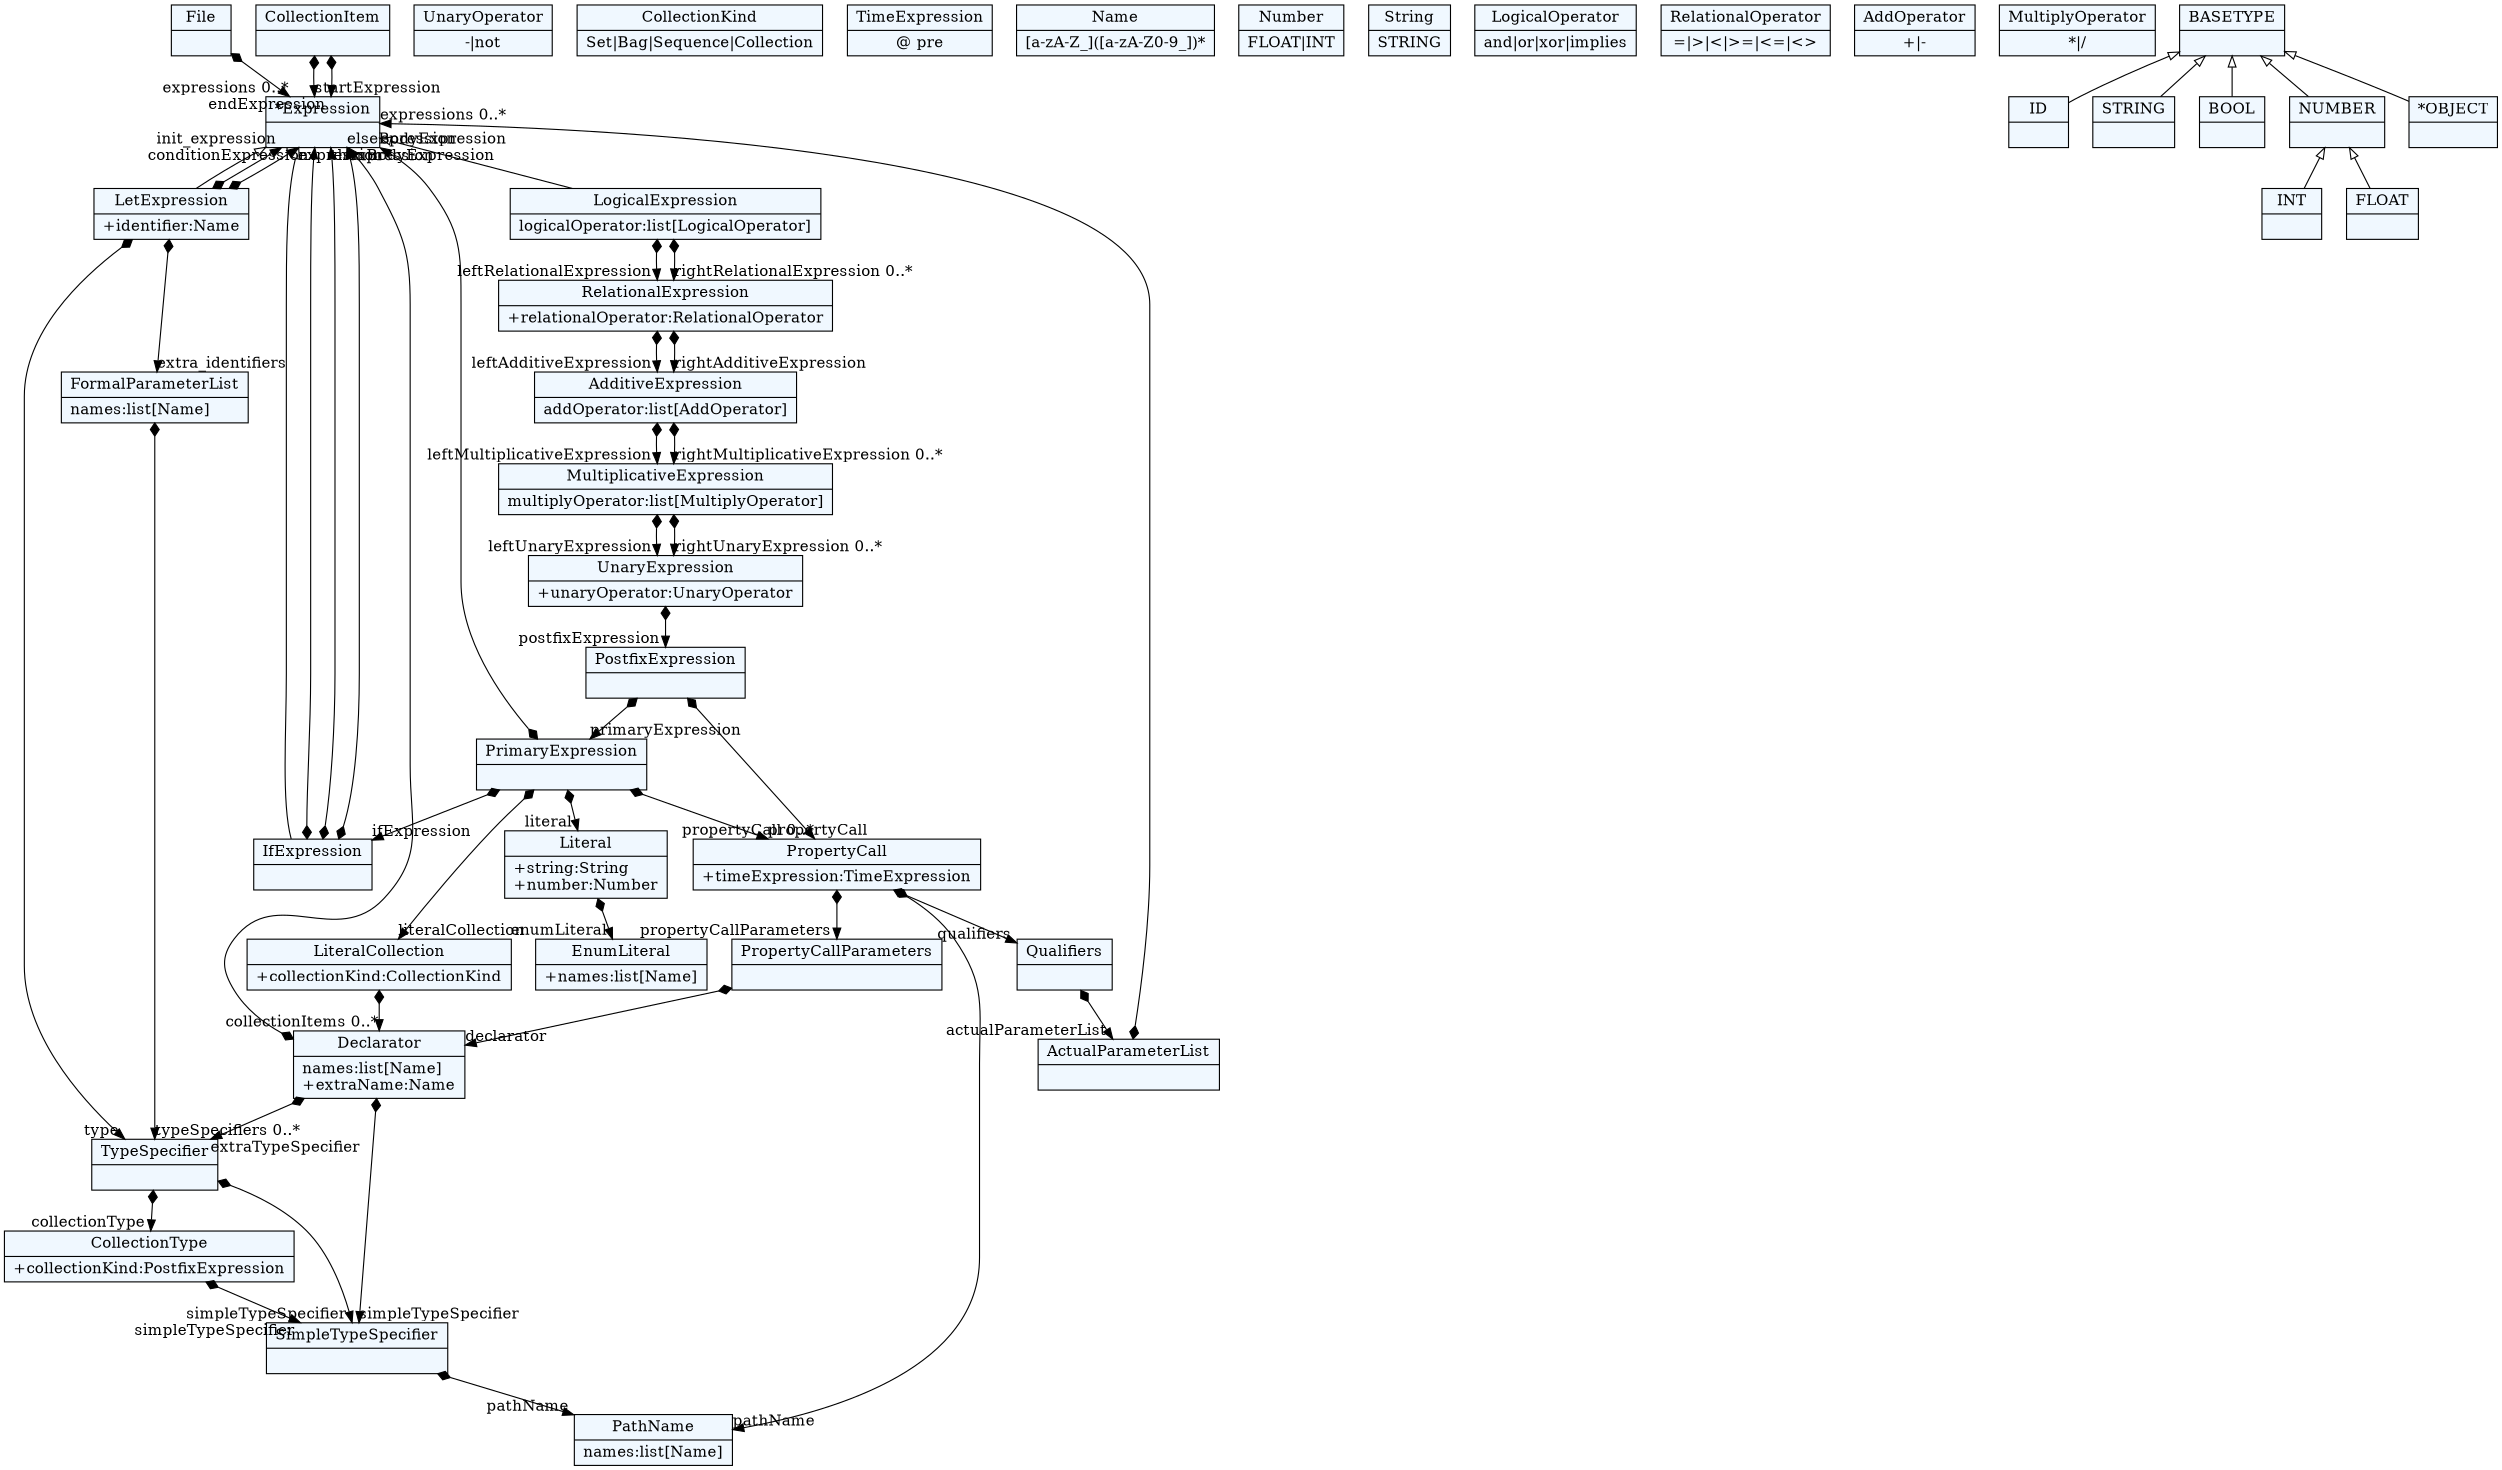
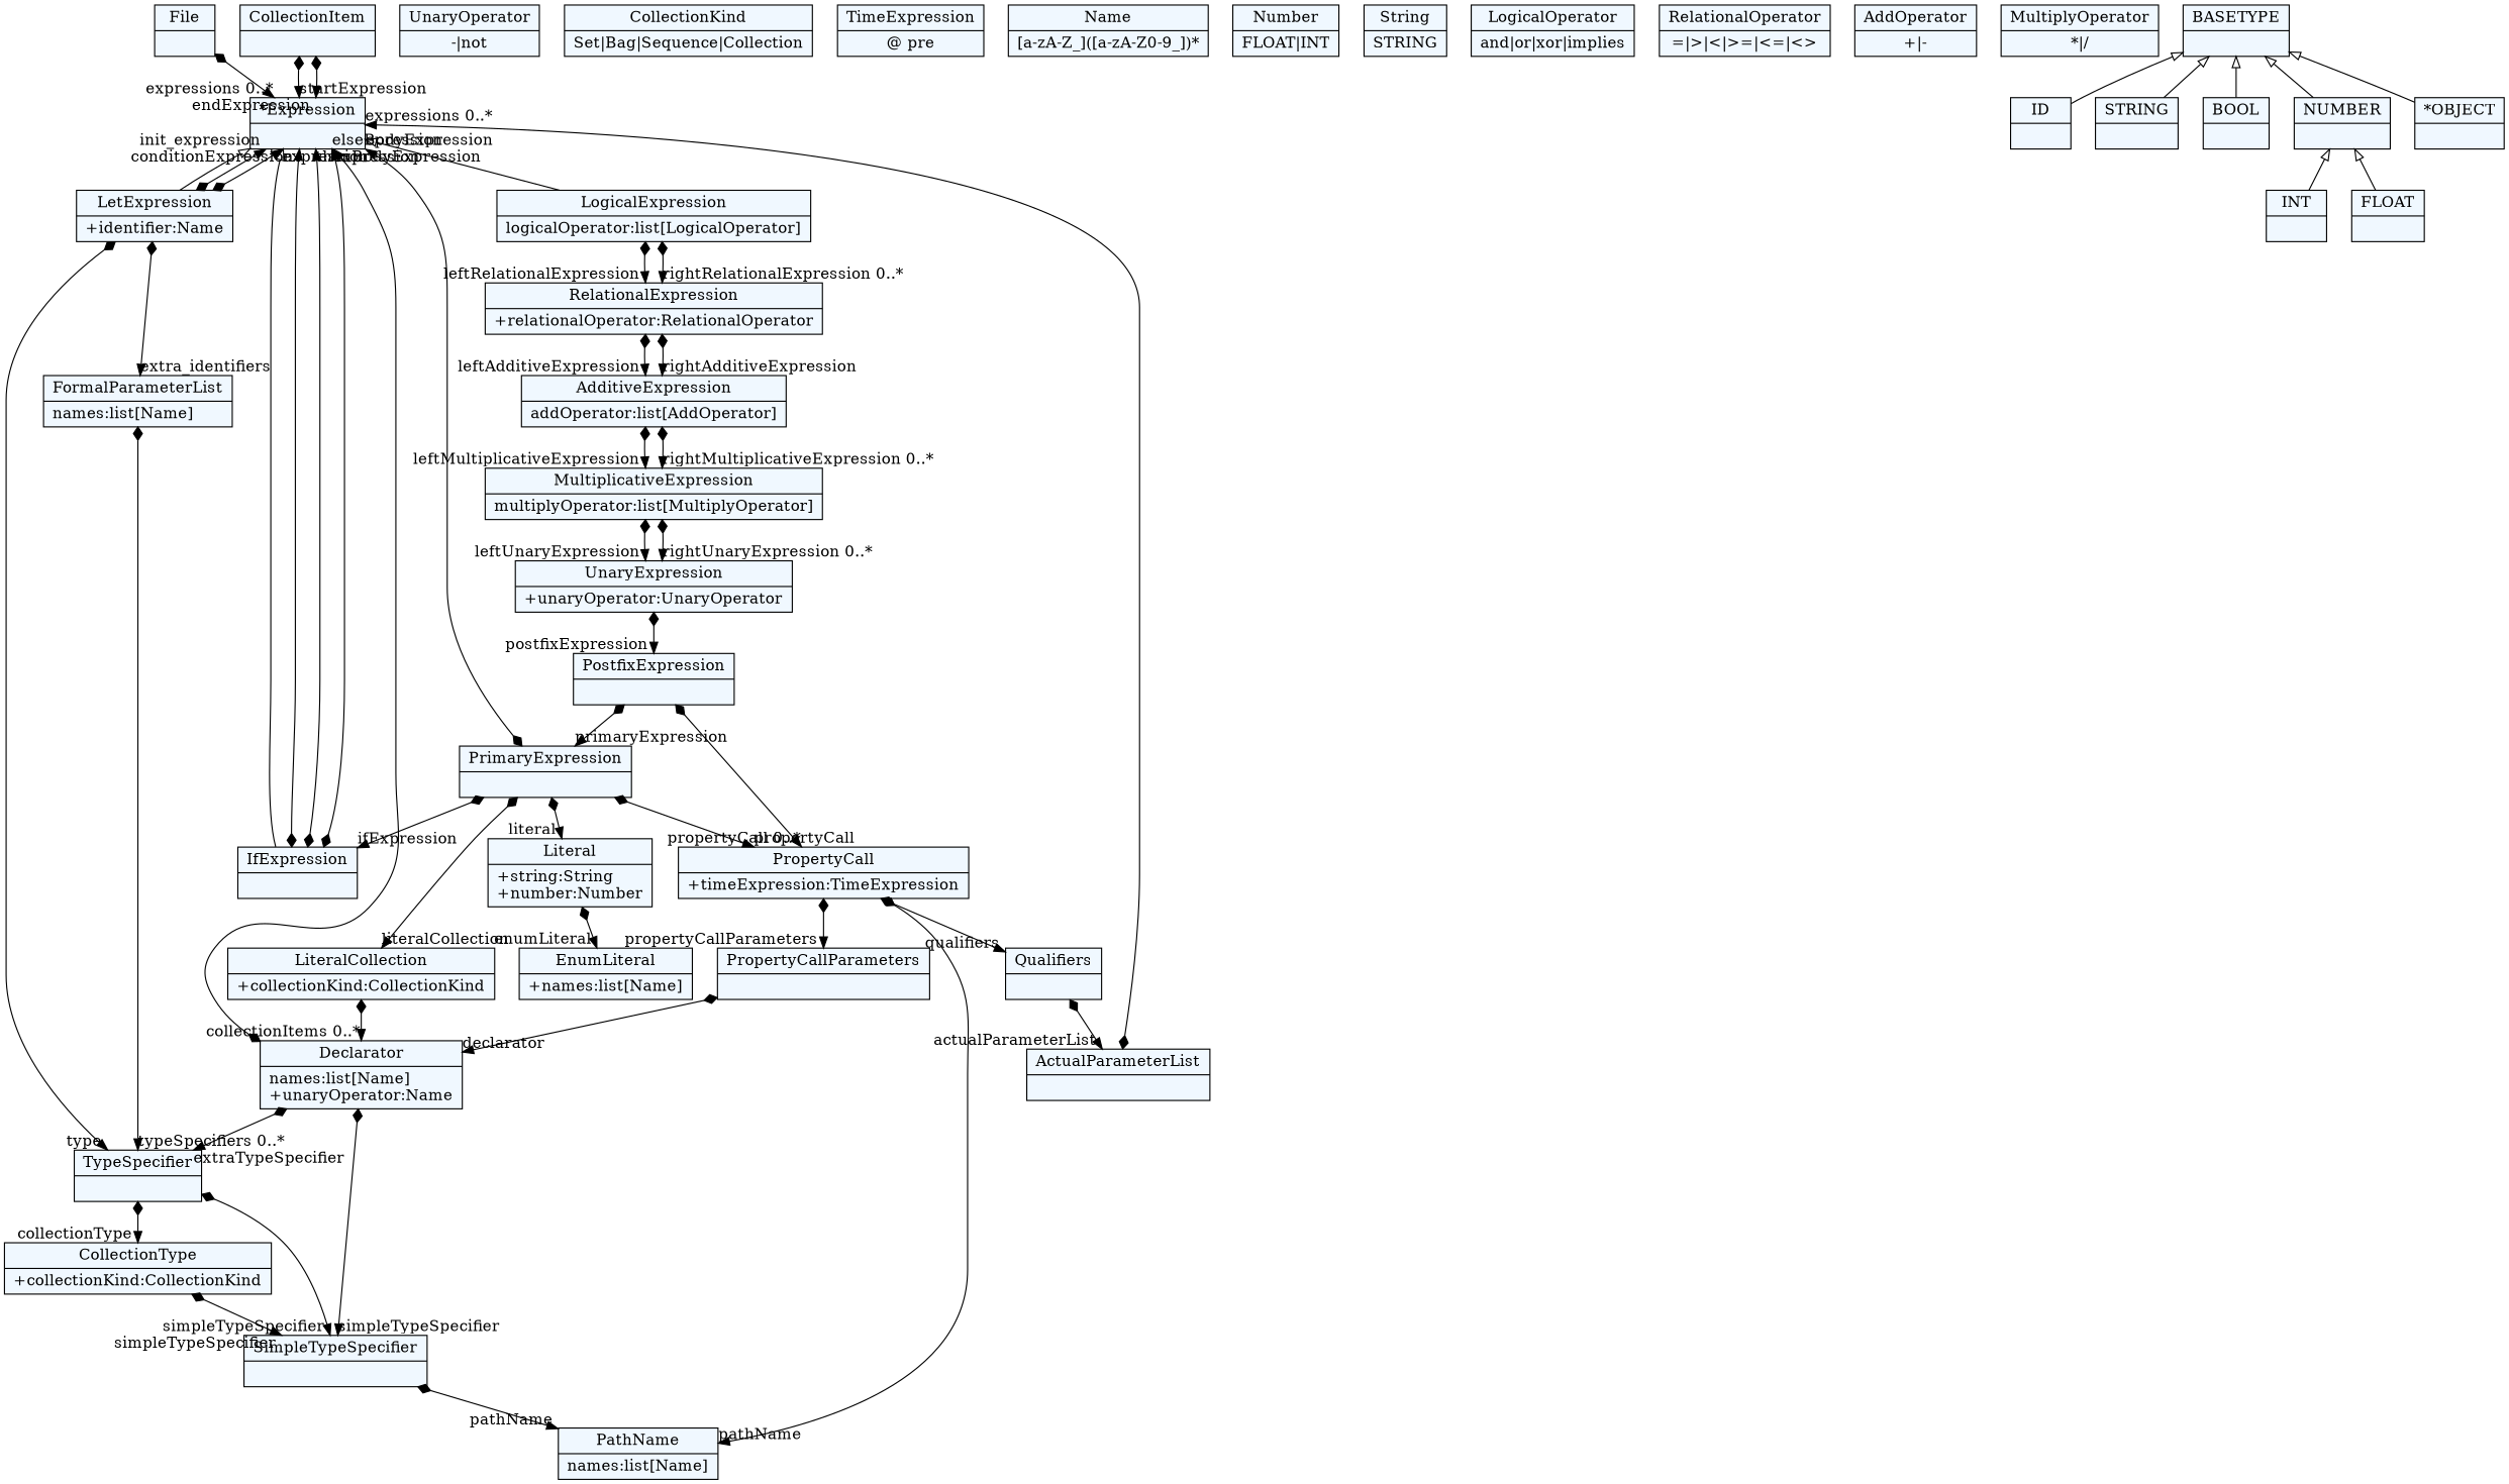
  digraph {
    fontname="Bitstream Vera Sans"
    fontsize=8
    nodesep=0.3
    node [fillcolor=aliceblue shape=record style=filled]
    edge [arrowtail=diamond dir=both]
    n1 [label="{File|}"]
    n2 [label="{*Expression|}"]
    n3 [label="{IfExpression|}"]
    n4 [label="{LetExpression|+identifier:Name\l}"]
    n5 [label="{LogicalExpression|logicalOperator:list[LogicalOperator]\l}"]
    n6 [label="{FormalParameterList|names:list[Name]\l}"]
    n7 [label="{TypeSpecifier|}"]
    n8 [label="{RelationalExpression|+relationalOperator:RelationalOperator\l}"]
    n9 [label="{SimpleTypeSpecifier|}"]
-   n10 [label="{CollectionType|+collectionKind:PostfixExpression\l}"]
+   n10 [label="{CollectionType|+collectionKind:CollectionKind\l}"]
    n11 [label="{AdditiveExpression|addOperator:list[AddOperator]\l}"]
    n12 [label="{PathName|names:list[Name]\l}"]
    n13 [label="{MultiplicativeExpression|multiplyOperator:list[MultiplyOperator]\l}"]
    n14 [label="{UnaryExpression|+unaryOperator:UnaryOperator\l}"]
    n15 [label="{PostfixExpression|}"]
    n16 [label="{PrimaryExpression|}"]
    n17 [label="{PropertyCall|+timeExpression:TimeExpression\l}"]
    n18 [label="{LiteralCollection|+collectionKind:CollectionKind\l}"]
    n19 [label="{Literal|+string:String\l+number:Number\l}"]
    n20 [label="{Qualifiers|}"]
    n21 [label="{PropertyCallParameters|}"]
-   n22 [label="{Declarator|names:list[Name]\l+extraName:Name\l}"]
+   n22 [label="{Declarator|names:list[Name]\l+unaryOperator:Name\l}"]
    n23 [label="{EnumLiteral|+names:list[Name]\l}"]
    n24 [label="{ActualParameterList|}"]
    n25 [label="{CollectionItem|}"]
    n26 [label="{UnaryOperator|-\|not}"]
    n27 [label="{CollectionKind|Set\|Bag\|Sequence\|Collection}"]
    n28 [label="{TimeExpression|@ pre}"]
    n29 [label="{Name|[a-zA-Z_]([a-zA-Z0-9_])*}"]
    n30 [label="{Number|FLOAT\|INT}"]
    n31 [label="{String|STRING}"]
    n32 [label="{LogicalOperator|and\|or\|xor\|implies}"]
    n33 [label="{RelationalOperator|=\|\>\|\<\|\>=\|\<=\|\<\>}"]
    n34 [label="{AddOperator|+\|-}"]
    n35 [label="{MultiplyOperator|*\|/}"]
    n36 [label="{ID|}"]
    n37 [label="{STRING|}"]
    n38 [label="{BOOL|}"]
    n39 [label="{INT|}"]
    n40 [label="{FLOAT|}"]
    n41 [label="{NUMBER|}"]
    n42 [label="{BASETYPE|}"]
    n43 [label="{*OBJECT|}"]
    n1 -> n2 [headlabel="expressions 0..*"]
    n2 -> n3 [arrowtail=empty dir=back]
    n2 -> n4 [arrowtail=empty dir=back]
    n2 -> n5 [arrowtail=empty dir=back]
    n3 -> n2 [headlabel="conditionExpression "]
    n3 -> n2 [headlabel="thenBodyExpression "]
    n3 -> n2 [headlabel="elseBodyExpression "]
    n4 -> n2 [headlabel="init_expression "]
    n4 -> n2 [headlabel="expression "]
    n4 -> n6 [headlabel="extra_identifiers "]
    n4 -> n7 [headlabel="type "]
    n5 -> n8 [headlabel="leftRelationalExpression "]
    n5 -> n8 [headlabel="rightRelationalExpression 0..*"]
    n6 -> n7 [headlabel="typeSpecifiers 0..*"]
    n7 -> n9 [headlabel="simpleTypeSpecifier "]
    n7 -> n10 [headlabel="collectionType "]
    n8 -> n11 [headlabel="leftAdditiveExpression "]
    n8 -> n11 [headlabel="rightAdditiveExpression "]
    n9 -> n12 [headlabel="pathName "]
    n10 -> n9 [headlabel="simpleTypeSpecifier "]
    n11 -> n13 [headlabel="leftMultiplicativeExpression "]
    n11 -> n13 [headlabel="rightMultiplicativeExpression 0..*"]
    n13 -> n14 [headlabel="leftUnaryExpression "]
    n13 -> n14 [headlabel="rightUnaryExpression 0..*"]
    n14 -> n15 [headlabel="postfixExpression "]
    n15 -> n16 [headlabel="primaryExpression "]
    n15 -> n17 [headlabel="propertyCall 0..*"]
    n16 -> n2 [headlabel="epression "]
    n16 -> n3 [headlabel="ifExpression "]
    n16 -> n17 [headlabel="propertyCall "]
    n16 -> n18 [headlabel="literalCollection "]
    n16 -> n19 [headlabel="literal "]
    n17 -> n12 [headlabel="pathName "]
    n17 -> n20 [headlabel="qualifiers "]
    n17 -> n21 [headlabel="propertyCallParameters "]
    n18 -> n22 [headlabel="collectionItems 0..*"]
    n19 -> n23 [headlabel="enumLiteral "]
    n20 -> n24 [headlabel="actualParameterList "]
    n21 -> n22 [headlabel="declarator "]
    n22 -> n2 [headlabel="expression "]
    n22 -> n7 [headlabel="extraTypeSpecifier "]
    n22 -> n9 [headlabel="simpleTypeSpecifier "]
    n24 -> n2 [headlabel="expressions 0..*"]
    n25 -> n2 [headlabel="startExpression "]
    n25 -> n2 [headlabel="endExpression "]
    n41 -> n39 [arrowtail=empty dir=back]
    n41 -> n40 [arrowtail=empty dir=back]
    n42 -> n36 [arrowtail=empty dir=back]
    n42 -> n37 [arrowtail=empty dir=back]
    n42 -> n38 [arrowtail=empty dir=back]
    n42 -> n41 [arrowtail=empty dir=back]
    n42 -> n43 [arrowtail=empty dir=back]
  }
